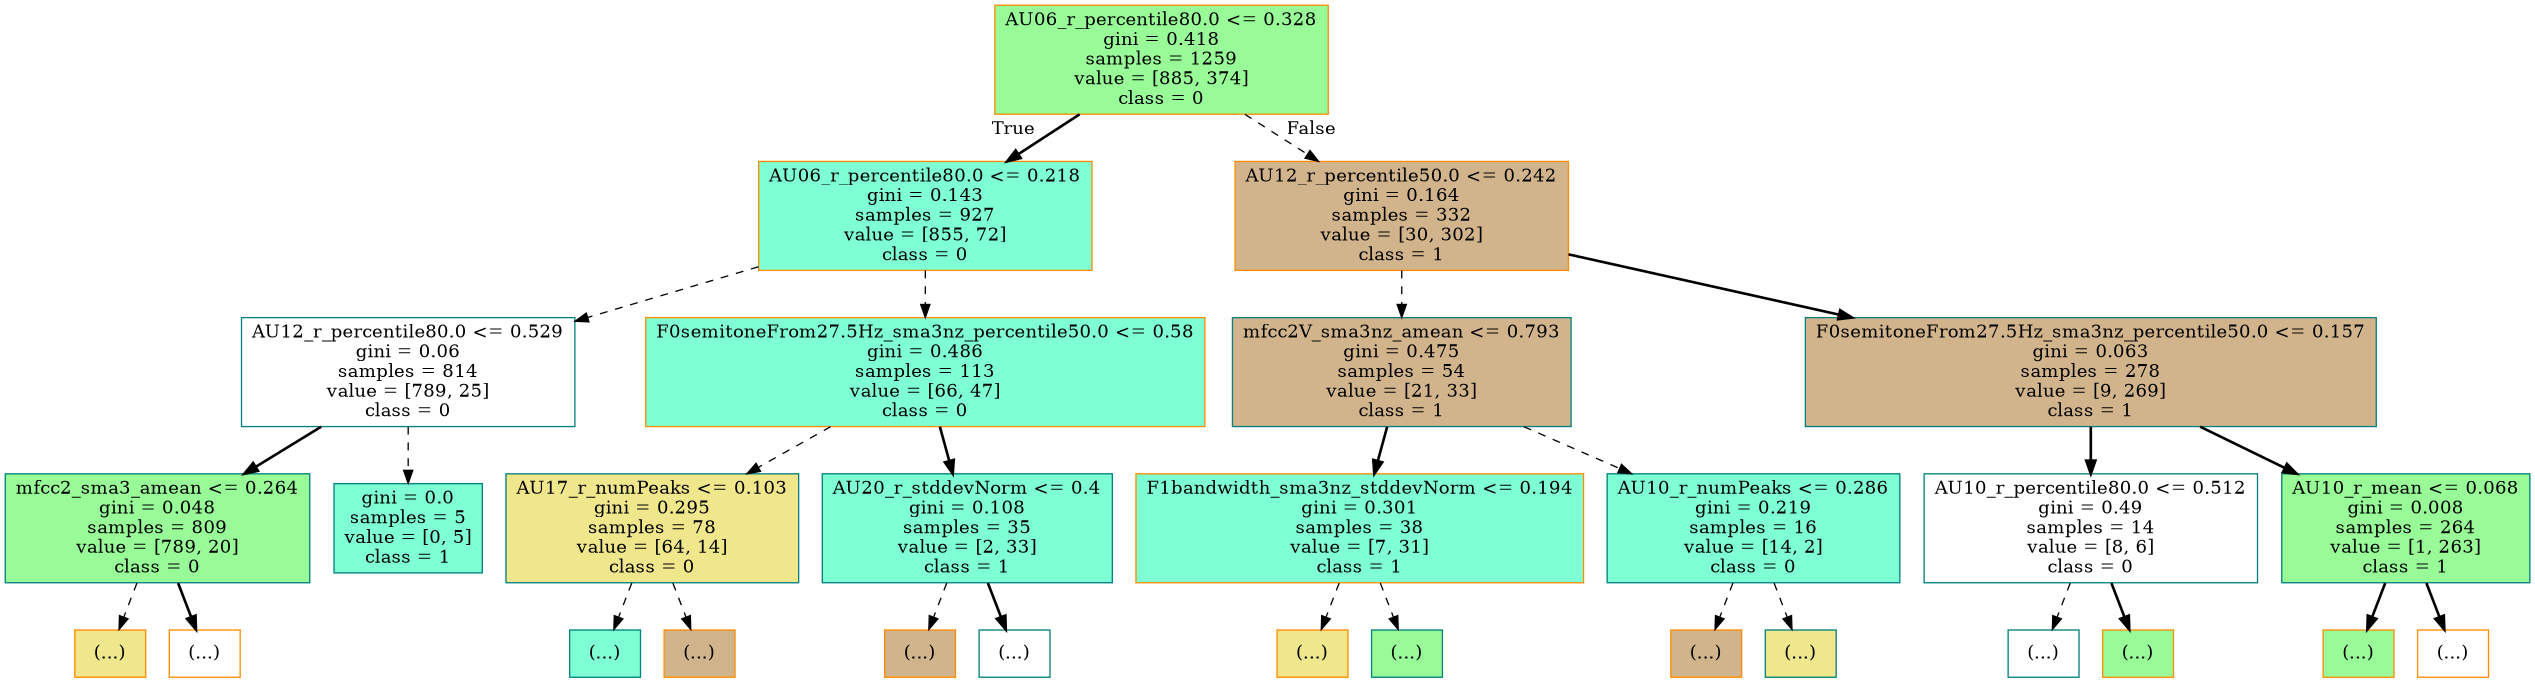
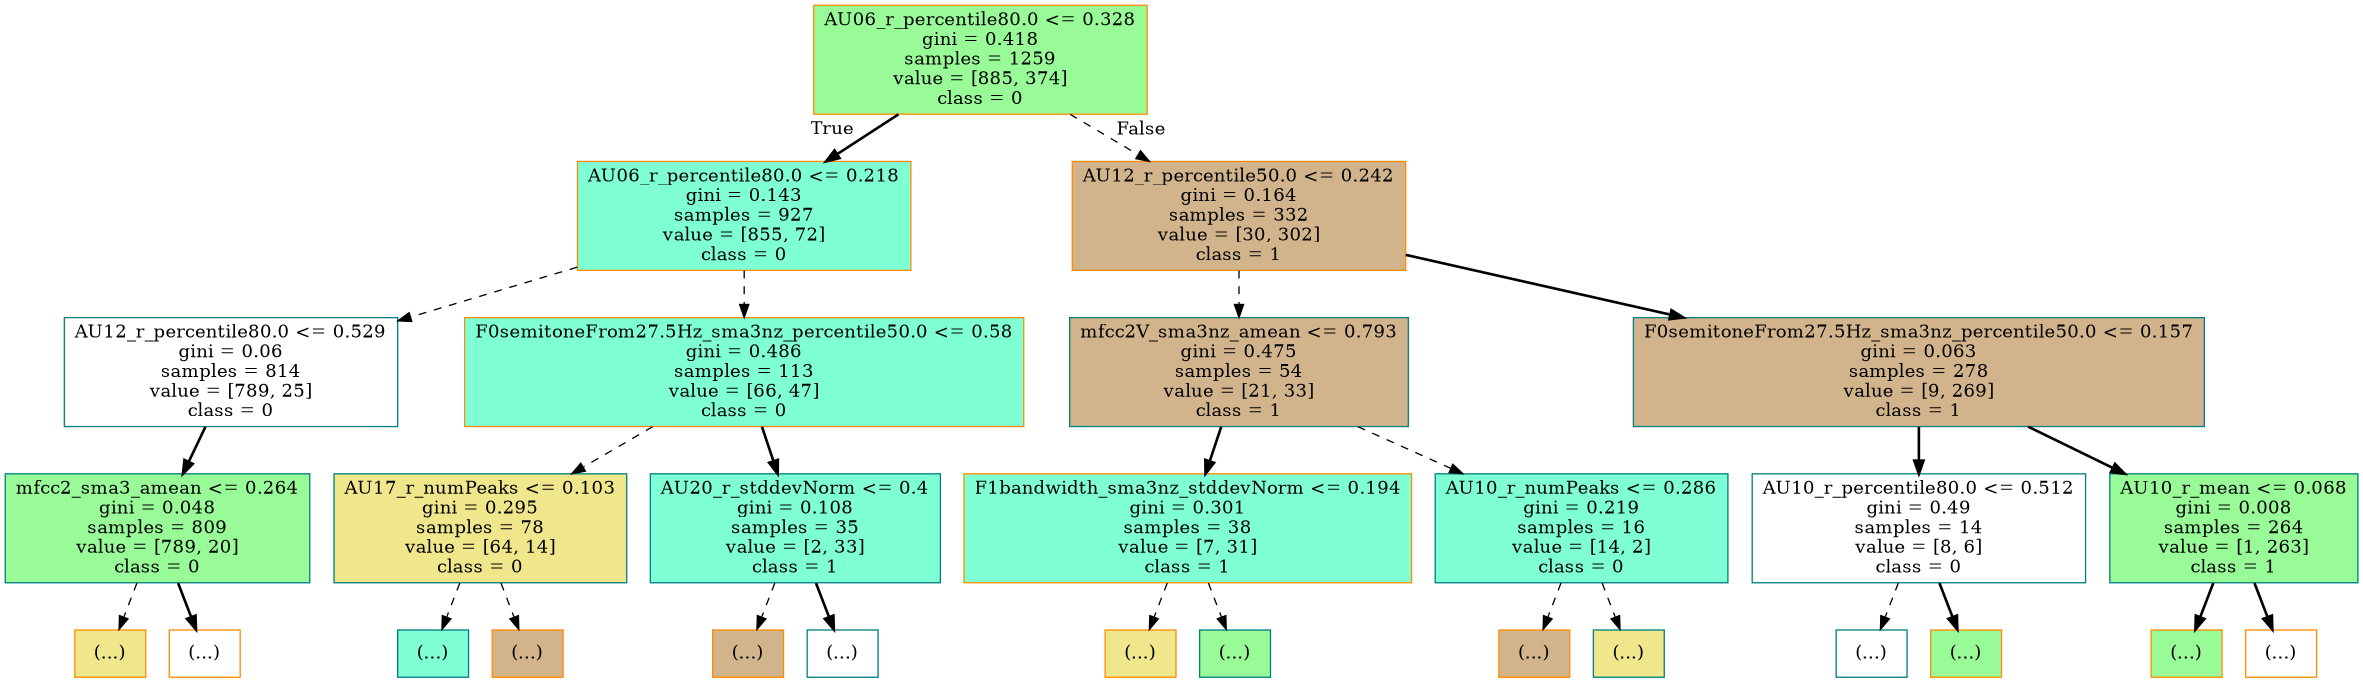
  digraph {
    node [shape=box style=filled fillcolor=aquamarine color=teal]
    edge [style=dashed]
    n1 [label="AU06_r_percentile80.0 <= 0.328\ngini = 0.418\nsamples = 1259\nvalue = [885, 374]\nclass = 0" fillcolor=palegreen color=darkorange]
    n2 [label="AU06_r_percentile80.0 <= 0.218\ngini = 0.143\nsamples = 927\nvalue = [855, 72]\nclass = 0" color=darkorange]
    n3 [label="AU12_r_percentile50.0 <= 0.242\ngini = 0.164\nsamples = 332\nvalue = [30, 302]\nclass = 1" fillcolor=tan color=darkorange]
    n4 [label="AU12_r_percentile80.0 <= 0.529\ngini = 0.06\nsamples = 814\nvalue = [789, 25]\nclass = 0" fillcolor=white]
    n5 [label="F0semitoneFrom27.5Hz_sma3nz_percentile50.0 <= 0.58\ngini = 0.486\nsamples = 113\nvalue = [66, 47]\nclass = 0" color=darkorange]
    n6 [label="mfcc2_sma3_amean <= 0.264\ngini = 0.048\nsamples = 809\nvalue = [789, 20]\nclass = 0" fillcolor=palegreen]
-   n7 [label="gini = 0.0\nsamples = 5\nvalue = [0, 5]\nclass = 1"]
    n8 [label="(...)" fillcolor=khaki color=darkorange]
    n9 [label="(...)" fillcolor=white color=darkorange]
    n10 [label="AU17_r_numPeaks <= 0.103\ngini = 0.295\nsamples = 78\nvalue = [64, 14]\nclass = 0" fillcolor=khaki]
    n11 [label="AU20_r_stddevNorm <= 0.4\ngini = 0.108\nsamples = 35\nvalue = [2, 33]\nclass = 1"]
    n12 [label="(...)"]
    n13 [label="(...)" fillcolor=tan color=darkorange]
    n14 [label="(...)" fillcolor=tan color=darkorange]
    n15 [label="(...)" fillcolor=white]
    n16 [label="mfcc2V_sma3nz_amean <= 0.793\ngini = 0.475\nsamples = 54\nvalue = [21, 33]\nclass = 1" fillcolor=tan]
    n17 [label="F0semitoneFrom27.5Hz_sma3nz_percentile50.0 <= 0.157\ngini = 0.063\nsamples = 278\nvalue = [9, 269]\nclass = 1" fillcolor=tan]
    n18 [label="F1bandwidth_sma3nz_stddevNorm <= 0.194\ngini = 0.301\nsamples = 38\nvalue = [7, 31]\nclass = 1" color=darkorange]
    n19 [label="AU10_r_numPeaks <= 0.286\ngini = 0.219\nsamples = 16\nvalue = [14, 2]\nclass = 0"]
    n20 [label="(...)" fillcolor=khaki color=darkorange]
    n21 [label="(...)" fillcolor=palegreen]
    n22 [label="(...)" fillcolor=tan color=darkorange]
    n23 [label="(...)" fillcolor=khaki]
    n24 [label="AU10_r_percentile80.0 <= 0.512\ngini = 0.49\nsamples = 14\nvalue = [8, 6]\nclass = 0" fillcolor=white]
    n25 [label="AU10_r_mean <= 0.068\ngini = 0.008\nsamples = 264\nvalue = [1, 263]\nclass = 1" fillcolor=palegreen]
    n26 [label="(...)" fillcolor=white]
    n27 [label="(...)" fillcolor=palegreen color=darkorange]
    n28 [label="(...)" fillcolor=palegreen color=darkorange]
    n29 [label="(...)" fillcolor=white color=darkorange]
    n1 -> n2 [headlabel=True labelangle=45 labeldistance=2.5 style=bold]
    n1 -> n3 [headlabel=False labelangle=-45 labeldistance=2.5]
    n2 -> n4
    n2 -> n5
    n3 -> n16
    n3 -> n17 [style=bold]
    n4 -> n6 [style=bold]
-   n4 -> n7
    n5 -> n10
    n5 -> n11 [style=bold]
    n6 -> n8
    n6 -> n9 [style=bold]
    n10 -> n12
    n10 -> n13
    n11 -> n14
    n11 -> n15 [style=bold]
    n16 -> n18 [style=bold]
    n16 -> n19
    n17 -> n24 [style=bold]
    n17 -> n25 [style=bold]
    n18 -> n20
    n18 -> n21
    n19 -> n22
    n19 -> n23
    n24 -> n26
    n24 -> n27 [style=bold]
    n25 -> n28 [style=bold]
    n25 -> n29 [style=bold]
  }
